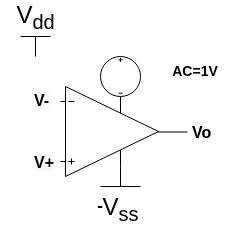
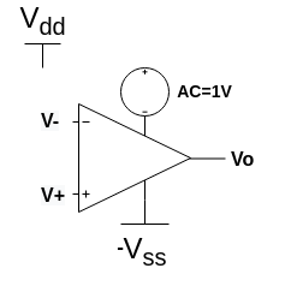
  <mxCell id="0" />
  <mxCell id="1" parent="0" />
  <mxCell id="2" value="" style="pointerEvents=1;verticalLabelPosition=bottom;shadow=0;dashed=0;align=center;html=1;verticalAlign=top;shape=mxgraph.electrical.signal_sources.dc_source_3;" vertex="1" parent="1"><mxGeometry x="100" y="40" width="40" height="40" as="geometry" /></mxCell>
  <mxCell id="3" value="" style="verticalLabelPosition=bottom;shadow=0;dashed=0;align=center;html=1;verticalAlign=top;shape=mxgraph.electrical.abstract.operational_amp_1;direction=east;" vertex="1" parent="1"><mxGeometry x="60" y="70" width="98" height="90" as="geometry" /></mxCell>
  <mxCell id="4" value="V&lt;sub&gt;dd&lt;/sub&gt;" style="verticalLabelPosition=top;verticalAlign=bottom;shape=mxgraph.electrical.signal_sources.vdd;shadow=0;dashed=0;align=center;strokeWidth=1;fontSize=24;html=1;flipV=1;" vertex="1" parent="1"><mxGeometry x="20" y="20" width="30" height="20" as="geometry" /></mxCell>
  <mxCell id="5" value="V&lt;sub&gt;ss&lt;/sub&gt;" style="pointerEvents=1;verticalLabelPosition=bottom;shadow=0;dashed=0;align=center;html=1;verticalAlign=top;shape=mxgraph.electrical.signal_sources.vss2;fontSize=24;flipV=1;" vertex="1" parent="1"><mxGeometry x="100" y="150" width="40" height="20" as="geometry" /></mxCell>
- <mxCell id="6" value="&lt;b style=&quot;font-size: 14px&quot;&gt;&lt;br&gt;AC=&lt;/b&gt;&lt;b style=&quot;font-size: 14px&quot;&gt;1V&lt;/b&gt;" style="text;html=1;strokeColor=none;fillColor=none;align=center;verticalAlign=middle;whiteSpace=wrap;rounded=0;" vertex="1" parent="1"><mxGeometry x="175" y="40" width="40" height="12" as="geometry" /></mxCell>
+ <mxCell id="6" value="&lt;b style=&quot;font-size: 14px&quot;&gt;&lt;br&gt;AC=&lt;/b&gt;&lt;b style=&quot;font-size: 14px&quot;&gt;1V&lt;/b&gt;" style="text;html=1;strokeColor=none;fillColor=none;align=center;verticalAlign=middle;whiteSpace=wrap;rounded=0;" vertex="1" parent="1"><mxGeometry x="150" y="45" width="40" height="12" as="geometry" /></mxCell>
  <mxCell id="7" value="" style="endArrow=none;html=1;" edge="1" parent="1"><mxGeometry width="50" height="50" relative="1" as="geometry"><mxPoint x="157" y="115.5" as="sourcePoint" /><mxPoint x="187" y="115.5" as="targetPoint" /></mxGeometry></mxCell>
  <mxCell id="8" value="&lt;div style=&quot;text-align: center&quot;&gt;&lt;font face=&quot;helvetica&quot; size=&quot;1&quot;&gt;&lt;b style=&quot;font-size: 16px&quot;&gt;Vo&lt;/b&gt;&lt;/font&gt;&lt;/div&gt;" style="text;whiteSpace=wrap;html=1;" vertex="1" parent="1"><mxGeometry x="190" y="100" width="30" height="30" as="geometry" /></mxCell>
  <mxCell id="9" value="&lt;font style=&quot;font-size: 17px&quot;&gt;-&lt;/font&gt;" style="text;html=1;strokeColor=none;fillColor=none;align=center;verticalAlign=middle;whiteSpace=wrap;rounded=0;fontSize=17;fontStyle=1" vertex="1" parent="1"><mxGeometry x="80" y="180" width="40" height="20" as="geometry" /></mxCell>
  <mxCell id="10" value="&lt;b style=&quot;color: rgb(0 , 0 , 0) ; font-family: &amp;#34;helvetica&amp;#34; ; font-style: normal ; letter-spacing: normal ; text-align: center ; text-indent: 0px ; text-transform: none ; word-spacing: 0px ; background-color: rgb(248 , 249 , 250) ; font-size: 16px&quot;&gt;V-&lt;/b&gt;" style="text;whiteSpace=wrap;html=1;" vertex="1" parent="1"><mxGeometry x="32" y="68" width="40" height="30" as="geometry" /></mxCell>
  <mxCell id="11" value="&lt;b style=&quot;color: rgb(0 , 0 , 0) ; font-style: normal ; letter-spacing: normal ; text-indent: 0px ; text-transform: none ; word-spacing: 0px ; font-family: &amp;#34;helvetica&amp;#34; ; text-align: center ; background-color: rgb(248 , 249 , 250) ; font-size: 16px&quot;&gt;V+&lt;/b&gt;" style="text;whiteSpace=wrap;html=1;" vertex="1" parent="1"><mxGeometry x="32" y="130" width="40" height="30" as="geometry" /></mxCell>
